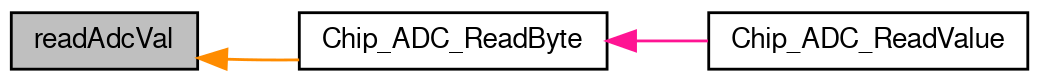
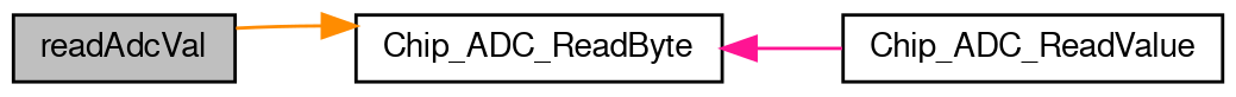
  digraph {
    rankdir=LR
    node [color=black fillcolor=white fontname=FreeSans fontsize=10 shape=record style=filled]
    edge [dir=back fontname=FreeSans fontsize=10 labelfontname=FreeSans labelfontsize=10 style=solid]
    n1 [fillcolor=grey75 fontcolor=black height=0.2 label=readAdcVal width=0.4]
    n2 [height=0.2 label=Chip_ADC_ReadByte width=0.4]
    n3 [height=0.2 label=Chip_ADC_ReadValue width=0.4]
-   n1 -> n2 [color=darkorange]
+   n2 -> n1 [color=darkorange]
    n2 -> n3 [color=deeppink]
  }
